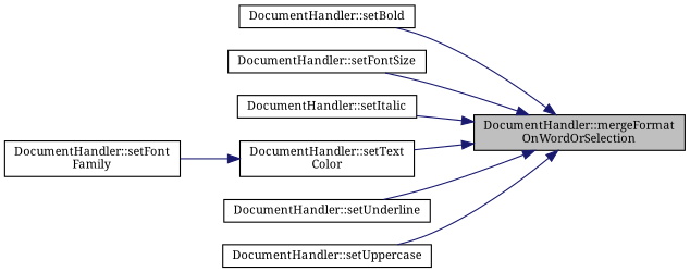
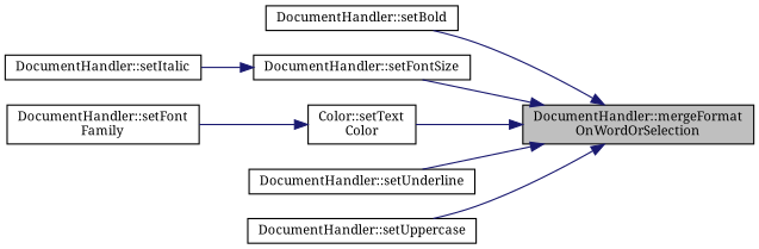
  digraph {
    fontname="Noto Serif"
    rankdir=RL
    node [color=black fillcolor=white fontname="Noto Serif" fontsize=10 shape=record style=filled]
    edge [color=midnightblue dir=back fontname="Noto Serif" fontsize=10 labelfontname=Helvetica labelfontsize=10 style=solid]
    n1 [fillcolor=grey75 fontcolor=black height=0.2 label="DocumentHandler::mergeFormat\lOnWordOrSelection" width=0.4]
    n2 [height=0.2 label="DocumentHandler::setBold" width=0.4]
    n3 [height=0.2 label="DocumentHandler::setFontSize" width=0.4]
    n4 [height=0.2 label="DocumentHandler::setItalic" width=0.4]
-   n5 [height=0.2 label="DocumentHandler::setText\lColor" width=0.4]
+   n5 [height=0.2 label="Color::setText\lColor" width=0.4]
    n6 [height=0.2 label="DocumentHandler::setUnderline" width=0.4]
    n7 [height=0.2 label="DocumentHandler::setUppercase" width=0.4]
    n8 [height=0.2 label="DocumentHandler::setFont\lFamily" width=0.4]
    n1 -> n2
    n1 -> n3
-   n1 -> n4
+   n3 -> n4
    n1 -> n5
    n1 -> n6
    n1 -> n7
    n5 -> n8
  }
